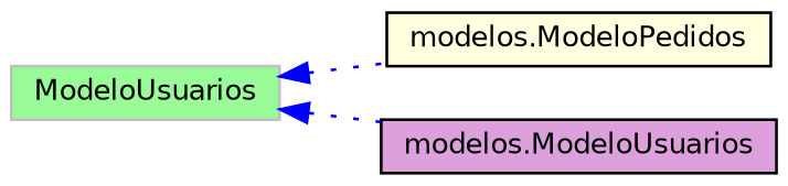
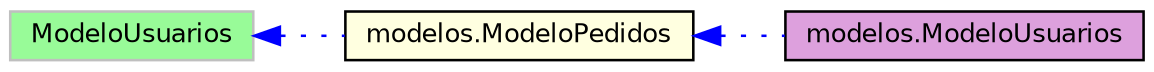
  digraph {
    rankdir=LR
    node [color=black fontname=Helvetica fontsize=10 shape=record style=filled]
    edge [color=blue dir=back fontname=Helvetica fontsize=10 labelfontname=Helvetica labelfontsize=10 style=dotted]
    n1 [color=grey75 fillcolor=palegreen height=0.2 label=ModeloUsuarios width=0.4]
    n2 [fillcolor=lightyellow height=0.2 label="modelos.ModeloPedidos" width=0.4]
    n3 [fillcolor=plum height=0.2 label="modelos.ModeloUsuarios" width=0.4]
    n1 -> n2
-   n1 -> n3
+   n2 -> n3
  }
